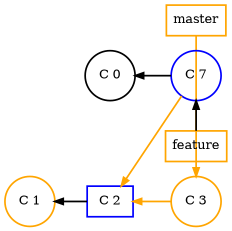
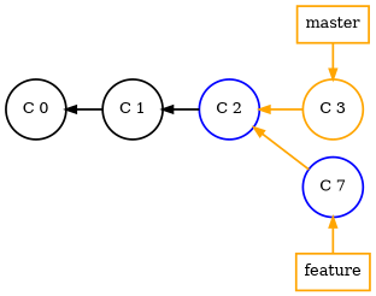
  digraph {
    rankdir=LR
    splines=line
    node [color=orange fontsize=15.0 shape=circle style=bold group=master]
    edge [style=bold dir=back]
    n1 [label=master shape=rect group=""]
    n2 [label="C 3"]
    n3 [label=feature shape=rect group=""]
    n4 [color=blue group=branch label="C 7"]
    n5 [label="C 0" color=""]
-   n6 [label="C 1"]
-   n7 [color=blue label="C 2" shape=box]
+   n6 [label="C 1" color=""]
+   n7 [color=blue label="C 2"]
    subgraph sub_1 {
      rank=same
      n1
      n2
    }
    subgraph sub_2 {
      rank=same
      n3
      n4
    }
    n1 -> n2 [color=orange minlen=2 dir=""]
-   n4 -> n3 [minlen=2]
-   n5 -> n4
+   n4 -> n3 [minlen=2 color=orange]
+   n5 -> n6
    n6 -> n7
    n7 -> n2 [color=orange]
    n7 -> n4 [color=orange]
  }
